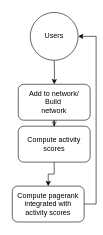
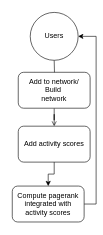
  <mxCell id="0" />
  <mxCell id="1" parent="0" />
  <mxCell id="2" value="" style="edgeStyle=orthogonalEdgeStyle;rounded=0;orthogonalLoop=1;jettySize=auto;html=1;" edge="1" parent="1" target="4"><mxGeometry relative="1" as="geometry"><mxPoint x="90" y="100" as="sourcePoint" /></mxGeometry></mxCell>
  <mxCell id="3" value="" style="edgeStyle=orthogonalEdgeStyle;rounded=0;orthogonalLoop=1;jettySize=auto;html=1;endArrow=open;" edge="1" parent="1" source="4" target="6"><mxGeometry relative="1" as="geometry" /></mxCell>
- <mxCell id="4" value="Add to network/&lt;div&gt;Build&amp;nbsp;&lt;div&gt;network&lt;/div&gt;&lt;/div&gt;" style="rounded=1;whiteSpace=wrap;html=1;" vertex="1" parent="1"><mxGeometry x="30" y="140" width="120" height="60" as="geometry" /></mxCell>
+ <mxCell id="4" value="Add to network/&lt;div&gt;Build&amp;nbsp;&lt;div&gt;network&lt;/div&gt;&lt;/div&gt;" style="rounded=1;whiteSpace=wrap;html=1;" vertex="1" parent="1"><mxGeometry x="30" y="120" width="120" height="60" as="geometry" /></mxCell>
  <mxCell id="5" value="" style="edgeStyle=orthogonalEdgeStyle;rounded=0;orthogonalLoop=1;jettySize=auto;html=1;" edge="1" parent="1" source="6" target="8"><mxGeometry relative="1" as="geometry" /></mxCell>
- <mxCell id="6" value="Compute activity scores" style="rounded=1;whiteSpace=wrap;html=1;" vertex="1" parent="1"><mxGeometry x="30" y="210" width="120" height="60" as="geometry" /></mxCell>
+ <mxCell id="6" value="Add activity scores" style="rounded=1;whiteSpace=wrap;html=1;" vertex="1" parent="1"><mxGeometry x="30" y="210" width="120" height="60" as="geometry" /></mxCell>
  <mxCell id="7" style="edgeStyle=orthogonalEdgeStyle;rounded=0;orthogonalLoop=1;jettySize=auto;html=1;exitX=1;exitY=0.5;exitDx=0;exitDy=0;entryX=1;entryY=0.5;entryDx=0;entryDy=0;" edge="1" parent="1" source="8" target="9"><mxGeometry relative="1" as="geometry" /></mxCell>
  <mxCell id="8" value="Compute pagerank integrated with activity scores" style="rounded=1;whiteSpace=wrap;html=1;" vertex="1" parent="1"><mxGeometry x="20" y="310" width="120" height="60" as="geometry" /></mxCell>
  <mxCell id="9" value="Users" style="ellipse;whiteSpace=wrap;html=1;aspect=fixed;" vertex="1" parent="1"><mxGeometry x="50" y="20" width="80" height="80" as="geometry" /></mxCell>
